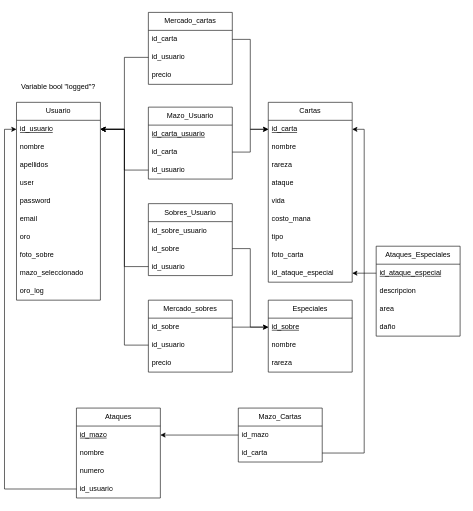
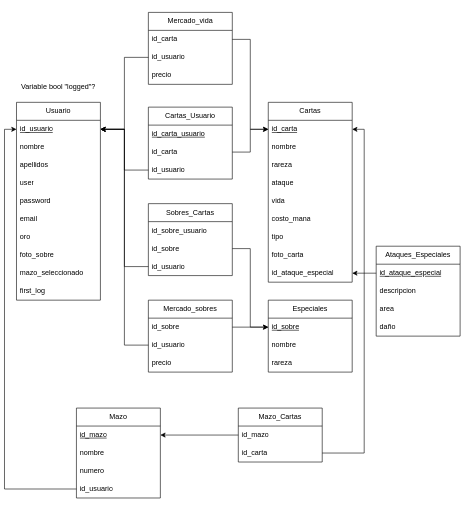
  <mxCell id="0" />
  <mxCell id="1" parent="0" />
  <mxCell id="2" value="Usuario" style="swimlane;fontStyle=0;childLayout=stackLayout;horizontal=1;startSize=30;horizontalStack=0;resizeParent=1;resizeParentMax=0;resizeLast=0;collapsible=1;marginBottom=0;whiteSpace=wrap;html=1;" parent="1" vertex="1"><mxGeometry x="20" y="170" width="140" height="330" as="geometry" /></mxCell>
  <mxCell id="3" value="&lt;u&gt;id_usuario&lt;/u&gt;" style="text;strokeColor=none;fillColor=none;align=left;verticalAlign=middle;spacingLeft=4;spacingRight=4;overflow=hidden;points=[[0,0.5],[1,0.5]];portConstraint=eastwest;rotatable=0;whiteSpace=wrap;html=1;" parent="2" vertex="1"><mxGeometry y="30" width="140" height="30" as="geometry" /></mxCell>
  <mxCell id="4" value="nombre" style="text;strokeColor=none;fillColor=none;align=left;verticalAlign=middle;spacingLeft=4;spacingRight=4;overflow=hidden;points=[[0,0.5],[1,0.5]];portConstraint=eastwest;rotatable=0;whiteSpace=wrap;html=1;" parent="2" vertex="1"><mxGeometry y="60" width="140" height="30" as="geometry" /></mxCell>
  <mxCell id="5" value="apellidos" style="text;strokeColor=none;fillColor=none;align=left;verticalAlign=middle;spacingLeft=4;spacingRight=4;overflow=hidden;points=[[0,0.5],[1,0.5]];portConstraint=eastwest;rotatable=0;whiteSpace=wrap;html=1;" parent="2" vertex="1"><mxGeometry y="90" width="140" height="30" as="geometry" /></mxCell>
  <mxCell id="6" value="user" style="text;strokeColor=none;fillColor=none;align=left;verticalAlign=middle;spacingLeft=4;spacingRight=4;overflow=hidden;points=[[0,0.5],[1,0.5]];portConstraint=eastwest;rotatable=0;whiteSpace=wrap;html=1;" parent="2" vertex="1"><mxGeometry y="120" width="140" height="30" as="geometry" /></mxCell>
  <mxCell id="7" value="password" style="text;strokeColor=none;fillColor=none;align=left;verticalAlign=middle;spacingLeft=4;spacingRight=4;overflow=hidden;points=[[0,0.5],[1,0.5]];portConstraint=eastwest;rotatable=0;whiteSpace=wrap;html=1;" parent="2" vertex="1"><mxGeometry y="150" width="140" height="30" as="geometry" /></mxCell>
  <mxCell id="8" value="email" style="text;strokeColor=none;fillColor=none;align=left;verticalAlign=middle;spacingLeft=4;spacingRight=4;overflow=hidden;points=[[0,0.5],[1,0.5]];portConstraint=eastwest;rotatable=0;whiteSpace=wrap;html=1;" parent="2" vertex="1"><mxGeometry y="180" width="140" height="30" as="geometry" /></mxCell>
  <mxCell id="9" value="oro" style="text;strokeColor=none;fillColor=none;align=left;verticalAlign=middle;spacingLeft=4;spacingRight=4;overflow=hidden;points=[[0,0.5],[1,0.5]];portConstraint=eastwest;rotatable=0;whiteSpace=wrap;html=1;" parent="2" vertex="1"><mxGeometry y="210" width="140" height="30" as="geometry" /></mxCell>
  <mxCell id="10" value="foto_sobre" style="text;strokeColor=none;fillColor=none;align=left;verticalAlign=middle;spacingLeft=4;spacingRight=4;overflow=hidden;points=[[0,0.5],[1,0.5]];portConstraint=eastwest;rotatable=0;whiteSpace=wrap;html=1;" parent="2" vertex="1"><mxGeometry y="240" width="140" height="30" as="geometry" /></mxCell>
  <mxCell id="11" value="mazo_seleccionado" style="text;strokeColor=none;fillColor=none;align=left;verticalAlign=middle;spacingLeft=4;spacingRight=4;overflow=hidden;points=[[0,0.5],[1,0.5]];portConstraint=eastwest;rotatable=0;whiteSpace=wrap;html=1;" parent="2" vertex="1"><mxGeometry y="270" width="140" height="30" as="geometry" /></mxCell>
- <mxCell id="12" value="oro_log" style="text;strokeColor=none;fillColor=none;align=left;verticalAlign=middle;spacingLeft=4;spacingRight=4;overflow=hidden;points=[[0,0.5],[1,0.5]];portConstraint=eastwest;rotatable=0;whiteSpace=wrap;html=1;" vertex="1" parent="2"><mxGeometry y="300" width="140" height="30" as="geometry" /></mxCell>
+ <mxCell id="12" value="first_log" style="text;strokeColor=none;fillColor=none;align=left;verticalAlign=middle;spacingLeft=4;spacingRight=4;overflow=hidden;points=[[0,0.5],[1,0.5]];portConstraint=eastwest;rotatable=0;whiteSpace=wrap;html=1;" vertex="1" parent="2"><mxGeometry y="300" width="140" height="30" as="geometry" /></mxCell>
  <mxCell id="13" value="Cartas" style="swimlane;fontStyle=0;childLayout=stackLayout;horizontal=1;startSize=30;horizontalStack=0;resizeParent=1;resizeParentMax=0;resizeLast=0;collapsible=1;marginBottom=0;whiteSpace=wrap;html=1;" parent="1" vertex="1"><mxGeometry x="440" y="170" width="140" height="300" as="geometry" /></mxCell>
  <mxCell id="14" value="&lt;u&gt;id_carta&lt;/u&gt;" style="text;strokeColor=none;fillColor=none;align=left;verticalAlign=middle;spacingLeft=4;spacingRight=4;overflow=hidden;points=[[0,0.5],[1,0.5]];portConstraint=eastwest;rotatable=0;whiteSpace=wrap;html=1;" parent="13" vertex="1"><mxGeometry y="30" width="140" height="30" as="geometry" /></mxCell>
  <mxCell id="15" value="nombre" style="text;strokeColor=none;fillColor=none;align=left;verticalAlign=middle;spacingLeft=4;spacingRight=4;overflow=hidden;points=[[0,0.5],[1,0.5]];portConstraint=eastwest;rotatable=0;whiteSpace=wrap;html=1;" parent="13" vertex="1"><mxGeometry y="60" width="140" height="30" as="geometry" /></mxCell>
  <mxCell id="16" value="rareza" style="text;strokeColor=none;fillColor=none;align=left;verticalAlign=middle;spacingLeft=4;spacingRight=4;overflow=hidden;points=[[0,0.5],[1,0.5]];portConstraint=eastwest;rotatable=0;whiteSpace=wrap;html=1;" parent="13" vertex="1"><mxGeometry y="90" width="140" height="30" as="geometry" /></mxCell>
  <mxCell id="17" value="ataque" style="text;strokeColor=none;fillColor=none;align=left;verticalAlign=middle;spacingLeft=4;spacingRight=4;overflow=hidden;points=[[0,0.5],[1,0.5]];portConstraint=eastwest;rotatable=0;whiteSpace=wrap;html=1;" parent="13" vertex="1"><mxGeometry y="120" width="140" height="30" as="geometry" /></mxCell>
  <mxCell id="18" value="vida" style="text;strokeColor=none;fillColor=none;align=left;verticalAlign=middle;spacingLeft=4;spacingRight=4;overflow=hidden;points=[[0,0.5],[1,0.5]];portConstraint=eastwest;rotatable=0;whiteSpace=wrap;html=1;" parent="13" vertex="1"><mxGeometry y="150" width="140" height="30" as="geometry" /></mxCell>
  <mxCell id="19" value="costo_mana" style="text;strokeColor=none;fillColor=none;align=left;verticalAlign=middle;spacingLeft=4;spacingRight=4;overflow=hidden;points=[[0,0.5],[1,0.5]];portConstraint=eastwest;rotatable=0;whiteSpace=wrap;html=1;" parent="13" vertex="1"><mxGeometry y="180" width="140" height="30" as="geometry" /></mxCell>
  <mxCell id="20" value="tipo" style="text;strokeColor=none;fillColor=none;align=left;verticalAlign=middle;spacingLeft=4;spacingRight=4;overflow=hidden;points=[[0,0.5],[1,0.5]];portConstraint=eastwest;rotatable=0;whiteSpace=wrap;html=1;" parent="13" vertex="1"><mxGeometry y="210" width="140" height="30" as="geometry" /></mxCell>
  <mxCell id="21" value="foto_carta" style="text;strokeColor=none;fillColor=none;align=left;verticalAlign=middle;spacingLeft=4;spacingRight=4;overflow=hidden;points=[[0,0.5],[1,0.5]];portConstraint=eastwest;rotatable=0;whiteSpace=wrap;html=1;" parent="13" vertex="1"><mxGeometry y="240" width="140" height="30" as="geometry" /></mxCell>
  <mxCell id="22" value="id_ataque_especial" style="text;strokeColor=none;fillColor=none;align=left;verticalAlign=middle;spacingLeft=4;spacingRight=4;overflow=hidden;points=[[0,0.5],[1,0.5]];portConstraint=eastwest;rotatable=0;whiteSpace=wrap;html=1;" vertex="1" parent="13"><mxGeometry y="270" width="140" height="30" as="geometry" /></mxCell>
- <mxCell id="23" value="Mazo_Usuario" style="swimlane;fontStyle=0;childLayout=stackLayout;horizontal=1;startSize=30;horizontalStack=0;resizeParent=1;resizeParentMax=0;resizeLast=0;collapsible=1;marginBottom=0;whiteSpace=wrap;html=1;" parent="1" vertex="1"><mxGeometry x="240" y="178" width="140" height="120" as="geometry" /></mxCell>
+ <mxCell id="23" value="Cartas_Usuario" style="swimlane;fontStyle=0;childLayout=stackLayout;horizontal=1;startSize=30;horizontalStack=0;resizeParent=1;resizeParentMax=0;resizeLast=0;collapsible=1;marginBottom=0;whiteSpace=wrap;html=1;" parent="1" vertex="1"><mxGeometry x="240" y="178" width="140" height="120" as="geometry" /></mxCell>
  <mxCell id="24" value="&lt;u&gt;id_carta_usuario&lt;/u&gt;" style="text;strokeColor=none;fillColor=none;align=left;verticalAlign=middle;spacingLeft=4;spacingRight=4;overflow=hidden;points=[[0,0.5],[1,0.5]];portConstraint=eastwest;rotatable=0;whiteSpace=wrap;html=1;" parent="23" vertex="1"><mxGeometry y="30" width="140" height="30" as="geometry" /></mxCell>
  <mxCell id="25" value="id_carta" style="text;strokeColor=none;fillColor=none;align=left;verticalAlign=middle;spacingLeft=4;spacingRight=4;overflow=hidden;points=[[0,0.5],[1,0.5]];portConstraint=eastwest;rotatable=0;whiteSpace=wrap;html=1;" parent="23" vertex="1"><mxGeometry y="60" width="140" height="30" as="geometry" /></mxCell>
  <mxCell id="26" value="id_usuario" style="text;strokeColor=none;fillColor=none;align=left;verticalAlign=middle;spacingLeft=4;spacingRight=4;overflow=hidden;points=[[0,0.5],[1,0.5]];portConstraint=eastwest;rotatable=0;whiteSpace=wrap;html=1;" parent="23" vertex="1"><mxGeometry y="90" width="140" height="30" as="geometry" /></mxCell>
  <mxCell id="27" value="Variable bool &quot;logged&quot;?" style="text;html=1;align=center;verticalAlign=middle;whiteSpace=wrap;rounded=0;" parent="1" vertex="1"><mxGeometry x="25" y="130" width="130" height="30" as="geometry" /></mxCell>
  <mxCell id="28" value="Especiales" style="swimlane;fontStyle=0;childLayout=stackLayout;horizontal=1;startSize=30;horizontalStack=0;resizeParent=1;resizeParentMax=0;resizeLast=0;collapsible=1;marginBottom=0;whiteSpace=wrap;html=1;" parent="1" vertex="1"><mxGeometry x="440" y="500" width="140" height="120" as="geometry" /></mxCell>
  <mxCell id="29" value="&lt;u&gt;id_sobre&lt;/u&gt;" style="text;strokeColor=none;fillColor=none;align=left;verticalAlign=middle;spacingLeft=4;spacingRight=4;overflow=hidden;points=[[0,0.5],[1,0.5]];portConstraint=eastwest;rotatable=0;whiteSpace=wrap;html=1;" parent="28" vertex="1"><mxGeometry y="30" width="140" height="30" as="geometry" /></mxCell>
  <mxCell id="30" value="nombre" style="text;strokeColor=none;fillColor=none;align=left;verticalAlign=middle;spacingLeft=4;spacingRight=4;overflow=hidden;points=[[0,0.5],[1,0.5]];portConstraint=eastwest;rotatable=0;whiteSpace=wrap;html=1;" parent="28" vertex="1"><mxGeometry y="60" width="140" height="30" as="geometry" /></mxCell>
  <mxCell id="31" value="rareza" style="text;strokeColor=none;fillColor=none;align=left;verticalAlign=middle;spacingLeft=4;spacingRight=4;overflow=hidden;points=[[0,0.5],[1,0.5]];portConstraint=eastwest;rotatable=0;whiteSpace=wrap;html=1;" parent="28" vertex="1"><mxGeometry y="90" width="140" height="30" as="geometry" /></mxCell>
- <mxCell id="32" value="Sobres_Usuario" style="swimlane;fontStyle=0;childLayout=stackLayout;horizontal=1;startSize=30;horizontalStack=0;resizeParent=1;resizeParentMax=0;resizeLast=0;collapsible=1;marginBottom=0;whiteSpace=wrap;html=1;" parent="1" vertex="1"><mxGeometry x="240" y="339" width="140" height="120" as="geometry" /></mxCell>
+ <mxCell id="32" value="Sobres_Cartas" style="swimlane;fontStyle=0;childLayout=stackLayout;horizontal=1;startSize=30;horizontalStack=0;resizeParent=1;resizeParentMax=0;resizeLast=0;collapsible=1;marginBottom=0;whiteSpace=wrap;html=1;" parent="1" vertex="1"><mxGeometry x="240" y="339" width="140" height="120" as="geometry" /></mxCell>
  <mxCell id="33" value="id_sobre_usuario" style="text;strokeColor=none;fillColor=none;align=left;verticalAlign=middle;spacingLeft=4;spacingRight=4;overflow=hidden;points=[[0,0.5],[1,0.5]];portConstraint=eastwest;rotatable=0;whiteSpace=wrap;html=1;" parent="32" vertex="1"><mxGeometry y="30" width="140" height="30" as="geometry" /></mxCell>
  <mxCell id="34" value="id_sobre" style="text;strokeColor=none;fillColor=none;align=left;verticalAlign=middle;spacingLeft=4;spacingRight=4;overflow=hidden;points=[[0,0.5],[1,0.5]];portConstraint=eastwest;rotatable=0;whiteSpace=wrap;html=1;" parent="32" vertex="1"><mxGeometry y="60" width="140" height="30" as="geometry" /></mxCell>
  <mxCell id="35" value="id_usuario" style="text;strokeColor=none;fillColor=none;align=left;verticalAlign=middle;spacingLeft=4;spacingRight=4;overflow=hidden;points=[[0,0.5],[1,0.5]];portConstraint=eastwest;rotatable=0;whiteSpace=wrap;html=1;" parent="32" vertex="1"><mxGeometry y="90" width="140" height="30" as="geometry" /></mxCell>
  <mxCell id="36" style="edgeStyle=orthogonalEdgeStyle;rounded=0;orthogonalLoop=1;jettySize=auto;html=1;entryX=1;entryY=0.5;entryDx=0;entryDy=0;" parent="1" source="26" target="3" edge="1"><mxGeometry relative="1" as="geometry" /></mxCell>
  <mxCell id="37" style="edgeStyle=orthogonalEdgeStyle;rounded=0;orthogonalLoop=1;jettySize=auto;html=1;entryX=0;entryY=0.5;entryDx=0;entryDy=0;" parent="1" source="25" target="14" edge="1"><mxGeometry relative="1" as="geometry" /></mxCell>
  <mxCell id="38" style="edgeStyle=orthogonalEdgeStyle;rounded=0;orthogonalLoop=1;jettySize=auto;html=1;entryX=1;entryY=0.5;entryDx=0;entryDy=0;" parent="1" source="35" target="3" edge="1"><mxGeometry relative="1" as="geometry" /></mxCell>
  <mxCell id="39" style="edgeStyle=orthogonalEdgeStyle;rounded=0;orthogonalLoop=1;jettySize=auto;html=1;entryX=0;entryY=0.5;entryDx=0;entryDy=0;" parent="1" source="34" target="29" edge="1"><mxGeometry relative="1" as="geometry" /></mxCell>
- <mxCell id="40" value="Mercado_cartas" style="swimlane;fontStyle=0;childLayout=stackLayout;horizontal=1;startSize=30;horizontalStack=0;resizeParent=1;resizeParentMax=0;resizeLast=0;collapsible=1;marginBottom=0;whiteSpace=wrap;html=1;" parent="1" vertex="1"><mxGeometry x="240" y="20" width="140" height="120" as="geometry" /></mxCell>
+ <mxCell id="40" value="Mercado_vida" style="swimlane;fontStyle=0;childLayout=stackLayout;horizontal=1;startSize=30;horizontalStack=0;resizeParent=1;resizeParentMax=0;resizeLast=0;collapsible=1;marginBottom=0;whiteSpace=wrap;html=1;" parent="1" vertex="1"><mxGeometry x="240" y="20" width="140" height="120" as="geometry" /></mxCell>
  <mxCell id="41" value="id_carta" style="text;strokeColor=none;fillColor=none;align=left;verticalAlign=middle;spacingLeft=4;spacingRight=4;overflow=hidden;points=[[0,0.5],[1,0.5]];portConstraint=eastwest;rotatable=0;whiteSpace=wrap;html=1;" parent="40" vertex="1"><mxGeometry y="30" width="140" height="30" as="geometry" /></mxCell>
  <mxCell id="42" value="id_usuario" style="text;strokeColor=none;fillColor=none;align=left;verticalAlign=middle;spacingLeft=4;spacingRight=4;overflow=hidden;points=[[0,0.5],[1,0.5]];portConstraint=eastwest;rotatable=0;whiteSpace=wrap;html=1;" parent="40" vertex="1"><mxGeometry y="60" width="140" height="30" as="geometry" /></mxCell>
  <mxCell id="43" value="precio" style="text;strokeColor=none;fillColor=none;align=left;verticalAlign=middle;spacingLeft=4;spacingRight=4;overflow=hidden;points=[[0,0.5],[1,0.5]];portConstraint=eastwest;rotatable=0;whiteSpace=wrap;html=1;" parent="40" vertex="1"><mxGeometry y="90" width="140" height="30" as="geometry" /></mxCell>
  <mxCell id="44" style="edgeStyle=orthogonalEdgeStyle;rounded=0;orthogonalLoop=1;jettySize=auto;html=1;entryX=1;entryY=0.5;entryDx=0;entryDy=0;" parent="1" source="42" target="3" edge="1"><mxGeometry relative="1" as="geometry" /></mxCell>
  <mxCell id="45" style="edgeStyle=orthogonalEdgeStyle;rounded=0;orthogonalLoop=1;jettySize=auto;html=1;entryX=0;entryY=0.5;entryDx=0;entryDy=0;" parent="1" source="41" target="14" edge="1"><mxGeometry relative="1" as="geometry" /></mxCell>
  <mxCell id="46" value="Mercado_sobres" style="swimlane;fontStyle=0;childLayout=stackLayout;horizontal=1;startSize=30;horizontalStack=0;resizeParent=1;resizeParentMax=0;resizeLast=0;collapsible=1;marginBottom=0;whiteSpace=wrap;html=1;" parent="1" vertex="1"><mxGeometry x="240" y="500" width="140" height="120" as="geometry" /></mxCell>
  <mxCell id="47" value="id_sobre" style="text;strokeColor=none;fillColor=none;align=left;verticalAlign=middle;spacingLeft=4;spacingRight=4;overflow=hidden;points=[[0,0.5],[1,0.5]];portConstraint=eastwest;rotatable=0;whiteSpace=wrap;html=1;" parent="46" vertex="1"><mxGeometry y="30" width="140" height="30" as="geometry" /></mxCell>
  <mxCell id="48" value="id_usuario" style="text;strokeColor=none;fillColor=none;align=left;verticalAlign=middle;spacingLeft=4;spacingRight=4;overflow=hidden;points=[[0,0.5],[1,0.5]];portConstraint=eastwest;rotatable=0;whiteSpace=wrap;html=1;" parent="46" vertex="1"><mxGeometry y="60" width="140" height="30" as="geometry" /></mxCell>
  <mxCell id="49" value="precio" style="text;strokeColor=none;fillColor=none;align=left;verticalAlign=middle;spacingLeft=4;spacingRight=4;overflow=hidden;points=[[0,0.5],[1,0.5]];portConstraint=eastwest;rotatable=0;whiteSpace=wrap;html=1;" parent="46" vertex="1"><mxGeometry y="90" width="140" height="30" as="geometry" /></mxCell>
  <mxCell id="50" style="edgeStyle=orthogonalEdgeStyle;rounded=0;orthogonalLoop=1;jettySize=auto;html=1;entryX=0;entryY=0.5;entryDx=0;entryDy=0;" parent="1" source="47" target="29" edge="1"><mxGeometry relative="1" as="geometry" /></mxCell>
  <mxCell id="51" style="edgeStyle=orthogonalEdgeStyle;rounded=0;orthogonalLoop=1;jettySize=auto;html=1;entryX=1;entryY=0.5;entryDx=0;entryDy=0;" parent="1" source="48" target="3" edge="1"><mxGeometry relative="1" as="geometry" /></mxCell>
- <mxCell id="52" value="Ataques" style="swimlane;fontStyle=0;childLayout=stackLayout;horizontal=1;startSize=30;horizontalStack=0;resizeParent=1;resizeParentMax=0;resizeLast=0;collapsible=1;marginBottom=0;whiteSpace=wrap;html=1;" parent="1" vertex="1"><mxGeometry x="120" y="680" width="140" height="150" as="geometry" /></mxCell>
+ <mxCell id="52" value="Mazo" style="swimlane;fontStyle=0;childLayout=stackLayout;horizontal=1;startSize=30;horizontalStack=0;resizeParent=1;resizeParentMax=0;resizeLast=0;collapsible=1;marginBottom=0;whiteSpace=wrap;html=1;" parent="1" vertex="1"><mxGeometry x="120" y="680" width="140" height="150" as="geometry" /></mxCell>
  <mxCell id="53" value="&lt;u&gt;id_mazo&lt;/u&gt;" style="text;strokeColor=none;fillColor=none;align=left;verticalAlign=middle;spacingLeft=4;spacingRight=4;overflow=hidden;points=[[0,0.5],[1,0.5]];portConstraint=eastwest;rotatable=0;whiteSpace=wrap;html=1;" parent="52" vertex="1"><mxGeometry y="30" width="140" height="30" as="geometry" /></mxCell>
  <mxCell id="54" value="nombre" style="text;strokeColor=none;fillColor=none;align=left;verticalAlign=middle;spacingLeft=4;spacingRight=4;overflow=hidden;points=[[0,0.5],[1,0.5]];portConstraint=eastwest;rotatable=0;whiteSpace=wrap;html=1;" parent="52" vertex="1"><mxGeometry y="60" width="140" height="30" as="geometry" /></mxCell>
  <mxCell id="55" value="numero" style="text;strokeColor=none;fillColor=none;align=left;verticalAlign=middle;spacingLeft=4;spacingRight=4;overflow=hidden;points=[[0,0.5],[1,0.5]];portConstraint=eastwest;rotatable=0;whiteSpace=wrap;html=1;" parent="52" vertex="1"><mxGeometry y="90" width="140" height="30" as="geometry" /></mxCell>
  <mxCell id="56" value="id_usuario" style="text;strokeColor=none;fillColor=none;align=left;verticalAlign=middle;spacingLeft=4;spacingRight=4;overflow=hidden;points=[[0,0.5],[1,0.5]];portConstraint=eastwest;rotatable=0;whiteSpace=wrap;html=1;" parent="52" vertex="1"><mxGeometry y="120" width="140" height="30" as="geometry" /></mxCell>
  <mxCell id="57" value="Mazo_Cartas" style="swimlane;fontStyle=0;childLayout=stackLayout;horizontal=1;startSize=30;horizontalStack=0;resizeParent=1;resizeParentMax=0;resizeLast=0;collapsible=1;marginBottom=0;whiteSpace=wrap;html=1;" parent="1" vertex="1"><mxGeometry x="390" y="680" width="140" height="90" as="geometry" /></mxCell>
  <mxCell id="58" value="id_mazo" style="text;strokeColor=none;fillColor=none;align=left;verticalAlign=middle;spacingLeft=4;spacingRight=4;overflow=hidden;points=[[0,0.5],[1,0.5]];portConstraint=eastwest;rotatable=0;whiteSpace=wrap;html=1;" parent="57" vertex="1"><mxGeometry y="30" width="140" height="30" as="geometry" /></mxCell>
  <mxCell id="59" value="id_carta" style="text;strokeColor=none;fillColor=none;align=left;verticalAlign=middle;spacingLeft=4;spacingRight=4;overflow=hidden;points=[[0,0.5],[1,0.5]];portConstraint=eastwest;rotatable=0;whiteSpace=wrap;html=1;" parent="57" vertex="1"><mxGeometry y="60" width="140" height="30" as="geometry" /></mxCell>
  <mxCell id="60" style="edgeStyle=orthogonalEdgeStyle;rounded=0;orthogonalLoop=1;jettySize=auto;html=1;" parent="1" source="58" target="53" edge="1"><mxGeometry relative="1" as="geometry" /></mxCell>
  <mxCell id="61" style="edgeStyle=orthogonalEdgeStyle;rounded=0;orthogonalLoop=1;jettySize=auto;html=1;entryX=1;entryY=0.5;entryDx=0;entryDy=0;" parent="1" source="59" target="14" edge="1"><mxGeometry relative="1" as="geometry" /></mxCell>
  <mxCell id="62" style="edgeStyle=orthogonalEdgeStyle;rounded=0;orthogonalLoop=1;jettySize=auto;html=1;entryX=0;entryY=0.5;entryDx=0;entryDy=0;" parent="1" source="56" target="3" edge="1"><mxGeometry relative="1" as="geometry" /></mxCell>
  <mxCell id="63" value="Ataques_Especiales" style="swimlane;fontStyle=0;childLayout=stackLayout;horizontal=1;startSize=30;horizontalStack=0;resizeParent=1;resizeParentMax=0;resizeLast=0;collapsible=1;marginBottom=0;whiteSpace=wrap;html=1;" vertex="1" parent="1"><mxGeometry x="620" y="410" width="140" height="150" as="geometry" /></mxCell>
  <mxCell id="64" value="&lt;u&gt;id_ataque_especial&lt;/u&gt;" style="text;strokeColor=none;fillColor=none;align=left;verticalAlign=middle;spacingLeft=4;spacingRight=4;overflow=hidden;points=[[0,0.5],[1,0.5]];portConstraint=eastwest;rotatable=0;whiteSpace=wrap;html=1;" vertex="1" parent="63"><mxGeometry y="30" width="140" height="30" as="geometry" /></mxCell>
  <mxCell id="65" value="descripcion" style="text;strokeColor=none;fillColor=none;align=left;verticalAlign=middle;spacingLeft=4;spacingRight=4;overflow=hidden;points=[[0,0.5],[1,0.5]];portConstraint=eastwest;rotatable=0;whiteSpace=wrap;html=1;" vertex="1" parent="63"><mxGeometry y="60" width="140" height="30" as="geometry" /></mxCell>
  <mxCell id="66" value="area" style="text;strokeColor=none;fillColor=none;align=left;verticalAlign=middle;spacingLeft=4;spacingRight=4;overflow=hidden;points=[[0,0.5],[1,0.5]];portConstraint=eastwest;rotatable=0;whiteSpace=wrap;html=1;" vertex="1" parent="63"><mxGeometry y="90" width="140" height="30" as="geometry" /></mxCell>
  <mxCell id="67" value="daño" style="text;strokeColor=none;fillColor=none;align=left;verticalAlign=middle;spacingLeft=4;spacingRight=4;overflow=hidden;points=[[0,0.5],[1,0.5]];portConstraint=eastwest;rotatable=0;whiteSpace=wrap;html=1;" vertex="1" parent="63"><mxGeometry y="120" width="140" height="30" as="geometry" /></mxCell>
  <mxCell id="68" style="edgeStyle=orthogonalEdgeStyle;rounded=0;orthogonalLoop=1;jettySize=auto;html=1;entryX=1;entryY=0.5;entryDx=0;entryDy=0;" edge="1" parent="1" source="64" target="22"><mxGeometry relative="1" as="geometry" /></mxCell>
